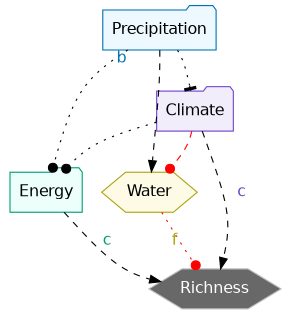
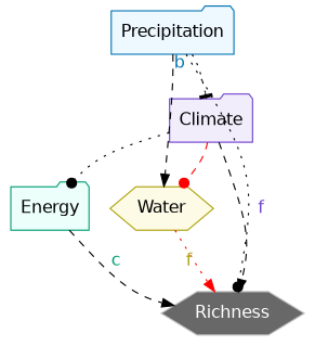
  digraph {
    fontname="DejaVu Sans"
    splines=curved
    node [fontname="DejaVu Sans" shape=folder style=filled]
    edge [arrowhead=normal color=black fontcolor=grey40 fontname="DejaVu Sans" style=dotted]
    n1 [color="#6f41cf" fillcolor="#f2edfb" label=Climate]
    n2 [color="#009e73" fillcolor="#ecfffa" label=Energy]
    n3 [color="#c0c0c0" fillcolor="#686868" fontcolor=white label=Richness shape=hexagon]
    n4 [color="#aea30e" fillcolor="#fdfbe6" label=Water shape=hexagon]
    n5 [color="#0072b2" fillcolor="#edf8ff" label=Precipitation]
    n1 -> n2 [arrowhead=dot]
-   n1 -> n3 [fontcolor="#6f41cf" label=c style=dashed]
+   n1 -> n3 [fontcolor="#6f41cf" label=f style=dashed]
    n1 -> n4 [arrowhead=dot color=red style=dashed]
    n2 -> n3 [fontcolor="#009e73" label=c style=dashed]
-   n4 -> n3 [arrowhead=dot color=red fontcolor="#aea30e" label=f]
+   n4 -> n3 [color=red fontcolor="#aea30e" label=f]
    n5 -> n1 [arrowhead=tee]
-   n5 -> n2 [arrowhead=dot fontcolor="#0072b2" taillabel=b]
+   n5 -> n3 [arrowhead=dot fontcolor="#0072b2" taillabel=b]
    n5 -> n4 [style=dashed]
  }
